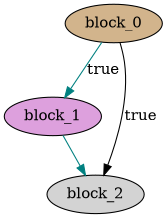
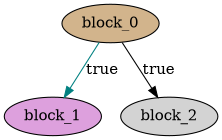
  digraph {
    node [style=filled]
    edge [color=teal]
    block_0 [fillcolor=tan]
    block_1 [fillcolor=plum]
    block_2 [fillcolor=lightgrey]
    block_0 -> block_1 [label=true]
    block_0 -> block_2 [color=black label=true]
-   block_1 -> block_2
  }
